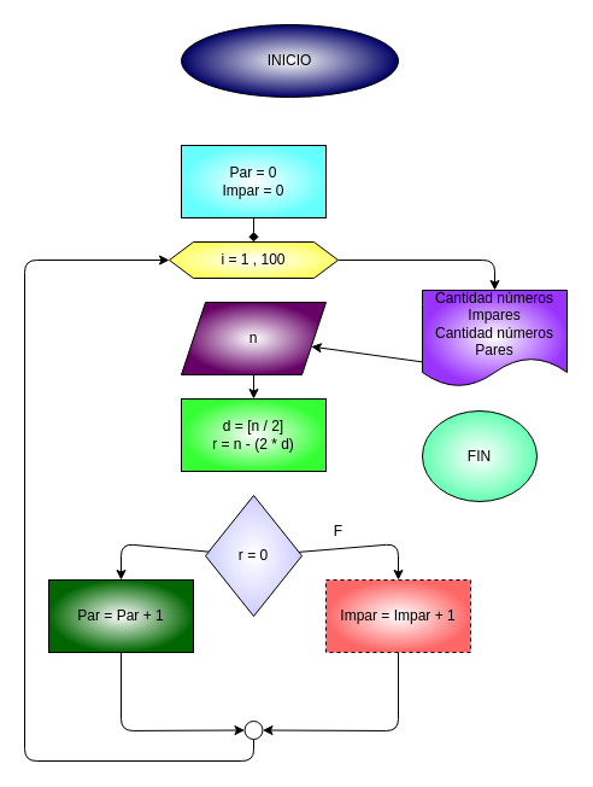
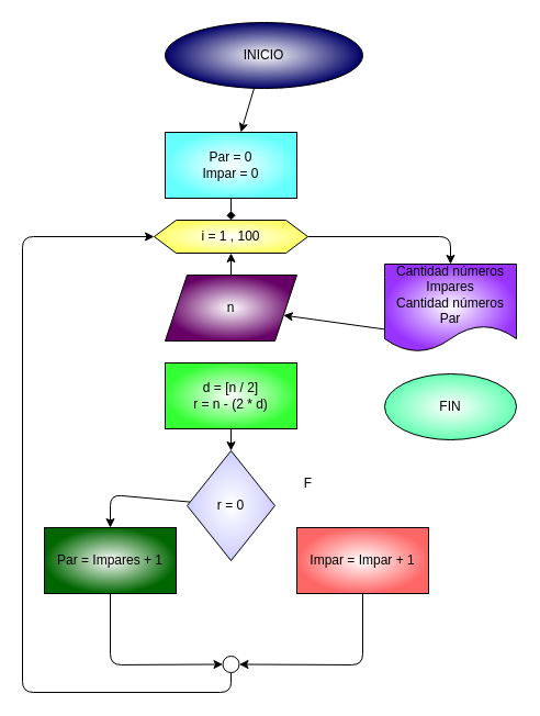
  <mxCell id="0" />
  <mxCell id="1" parent="0" />
+ <mxCell id="2" value="" style="edgeStyle=none;html=1;" parent="1" source="3" target="5" edge="1"><mxGeometry relative="1" as="geometry" /></mxCell>
  <mxCell id="3" value="INICIO" style="ellipse;whiteSpace=wrap;html=1;gradientColor=#000066;fillColor=default;gradientDirection=radial;" parent="1" vertex="1"><mxGeometry x="150" y="20" width="180" height="60" as="geometry" /></mxCell>
  <mxCell id="4" value="" style="edgeStyle=none;html=1;endArrow=diamond;" parent="1" source="5" target="7" edge="1"><mxGeometry relative="1" as="geometry" /></mxCell>
  <mxCell id="5" value="Par = 0&lt;br&gt;Impar = 0" style="whiteSpace=wrap;html=1;gradientColor=#66FFFF;gradientDirection=radial;" parent="1" vertex="1"><mxGeometry x="150" y="120" width="120" height="60" as="geometry" /></mxCell>
  <mxCell id="6" value="" style="edgeStyle=none;html=1;" parent="1" source="7" target="21" edge="1"><mxGeometry relative="1" as="geometry"><Array as="points"><mxPoint x="410" y="215" /></Array></mxGeometry></mxCell>
  <mxCell id="7" value="i = 1 , 100" style="shape=hexagon;perimeter=hexagonPerimeter2;whiteSpace=wrap;html=1;fixedSize=1;gradientColor=#FFFF66;gradientDirection=radial;" parent="1" vertex="1"><mxGeometry x="140" y="200" width="140" height="30" as="geometry" /></mxCell>
- <mxCell id="8" value="" style="edgeStyle=none;html=1;" parent="1" source="9" target="11" edge="1"><mxGeometry relative="1" as="geometry" /></mxCell>
+ <mxCell id="8" value="" style="edgeStyle=none;html=1;" parent="1" source="9" target="7" edge="1"><mxGeometry relative="1" as="geometry" /></mxCell>
  <mxCell id="9" value="n" style="shape=parallelogram;perimeter=parallelogramPerimeter;whiteSpace=wrap;html=1;fixedSize=1;gradientColor=#660066;gradientDirection=radial;" parent="1" vertex="1"><mxGeometry x="150" y="250" width="120" height="60" as="geometry" /></mxCell>
+ <mxCell id="10" value="" style="edgeStyle=none;html=1;" parent="1" source="11" target="14" edge="1"><mxGeometry relative="1" as="geometry" /></mxCell>
  <mxCell id="11" value="d = [n / 2]&lt;br&gt;r = n - (2 * d)" style="whiteSpace=wrap;html=1;gradientColor=#33FF33;gradientDirection=radial;" parent="1" vertex="1"><mxGeometry x="150" y="330" width="120" height="60" as="geometry" /></mxCell>
  <mxCell id="12" value="" style="edgeStyle=none;html=1;" parent="1" source="14" target="16" edge="1"><mxGeometry relative="1" as="geometry"><Array as="points"><mxPoint x="100" y="450" /></Array></mxGeometry></mxCell>
- <mxCell id="13" value="" style="edgeStyle=none;html=1;" parent="1" source="14" target="18" edge="1"><mxGeometry relative="1" as="geometry"><Array as="points"><mxPoint x="330" y="450" /></Array></mxGeometry></mxCell>
  <mxCell id="14" value="r = 0" style="rhombus;whiteSpace=wrap;html=1;gradientColor=#CCCCFF;gradientDirection=radial;" parent="1" vertex="1"><mxGeometry x="170" y="410" width="80" height="100" as="geometry" /></mxCell>
  <mxCell id="15" style="edgeStyle=none;html=1;exitX=0.5;exitY=1;exitDx=0;exitDy=0;entryX=0;entryY=0.5;entryDx=0;entryDy=0;" parent="1" source="16" target="24" edge="1"><mxGeometry relative="1" as="geometry"><Array as="points"><mxPoint x="100" y="605" /></Array></mxGeometry></mxCell>
- <mxCell id="16" value="Par = Par + 1" style="whiteSpace=wrap;html=1;gradientColor=#006600;gradientDirection=radial;" parent="1" vertex="1"><mxGeometry x="40" y="480" width="120" height="60" as="geometry" /></mxCell>
+ <mxCell id="16" value="Par = Impares + 1" style="whiteSpace=wrap;html=1;gradientColor=#006600;gradientDirection=radial;" parent="1" vertex="1"><mxGeometry x="40" y="480" width="120" height="60" as="geometry" /></mxCell>
  <mxCell id="17" style="edgeStyle=none;html=1;exitX=0.5;exitY=1;exitDx=0;exitDy=0;entryX=1;entryY=0.5;entryDx=0;entryDy=0;" parent="1" source="18" target="24" edge="1"><mxGeometry relative="1" as="geometry"><Array as="points"><mxPoint x="330" y="605" /></Array></mxGeometry></mxCell>
- <mxCell id="18" value="Impar = Impar + 1" style="whiteSpace=wrap;html=1;gradientColor=#FF6666;gradientDirection=radial;dashed=1;" parent="1" vertex="1"><mxGeometry x="270" y="480" width="120" height="60" as="geometry" /></mxCell>
+ <mxCell id="18" value="Impar = Impar + 1" style="whiteSpace=wrap;html=1;gradientColor=#FF6666;gradientDirection=radial;" parent="1" vertex="1"><mxGeometry x="270" y="480" width="120" height="60" as="geometry" /></mxCell>
  <mxCell id="19" value="F" style="text;html=1;align=center;verticalAlign=middle;resizable=0;points=[];autosize=1;strokeColor=none;fillColor=none;" parent="1" vertex="1"><mxGeometry x="270" y="430" width="20" height="20" as="geometry" /></mxCell>
  <mxCell id="20" value="" style="edgeStyle=none;html=1;exitX=0.505;exitY=0.847;exitDx=0;exitDy=0;exitPerimeter=0;" parent="1" source="21" target="9" edge="1"><mxGeometry relative="1" as="geometry" /></mxCell>
- <mxCell id="21" value="Cantidad números Impares&lt;br&gt;Cantidad números Pares" style="shape=document;whiteSpace=wrap;html=1;boundedLbl=1;gradientColor=#9933FF;gradientDirection=radial;" parent="1" vertex="1"><mxGeometry x="350" y="240" width="120" height="80" as="geometry" /></mxCell>
- <mxCell id="22" value="FIN" style="ellipse;whiteSpace=wrap;html=1;gradientColor=#66FFB3;gradientDirection=radial;" parent="1" vertex="1"><mxGeometry x="350" y="340" width="95" height="75" as="geometry" /></mxCell>
+ <mxCell id="21" value="Cantidad números Impares&lt;br&gt;Cantidad números Par" style="shape=document;whiteSpace=wrap;html=1;boundedLbl=1;gradientColor=#9933FF;gradientDirection=radial;" parent="1" vertex="1"><mxGeometry x="350" y="240" width="120" height="80" as="geometry" /></mxCell>
+ <mxCell id="22" value="FIN" style="ellipse;whiteSpace=wrap;html=1;gradientColor=#66FFB3;gradientDirection=radial;" parent="1" vertex="1"><mxGeometry x="350" y="340" width="120" height="60" as="geometry" /></mxCell>
  <mxCell id="23" style="edgeStyle=none;html=1;exitX=0.5;exitY=1;exitDx=0;exitDy=0;entryX=0;entryY=0.5;entryDx=0;entryDy=0;" parent="1" source="24" target="7" edge="1"><mxGeometry relative="1" as="geometry"><mxPoint x="80" y="380" as="targetPoint" /><Array as="points"><mxPoint x="210" y="630" /><mxPoint x="20" y="630" /><mxPoint x="20" y="215" /></Array></mxGeometry></mxCell>
  <mxCell id="24" value="" style="ellipse;whiteSpace=wrap;html=1;aspect=fixed;" parent="1" vertex="1"><mxGeometry x="202.5" y="597" width="15" height="15" as="geometry" /></mxCell>
